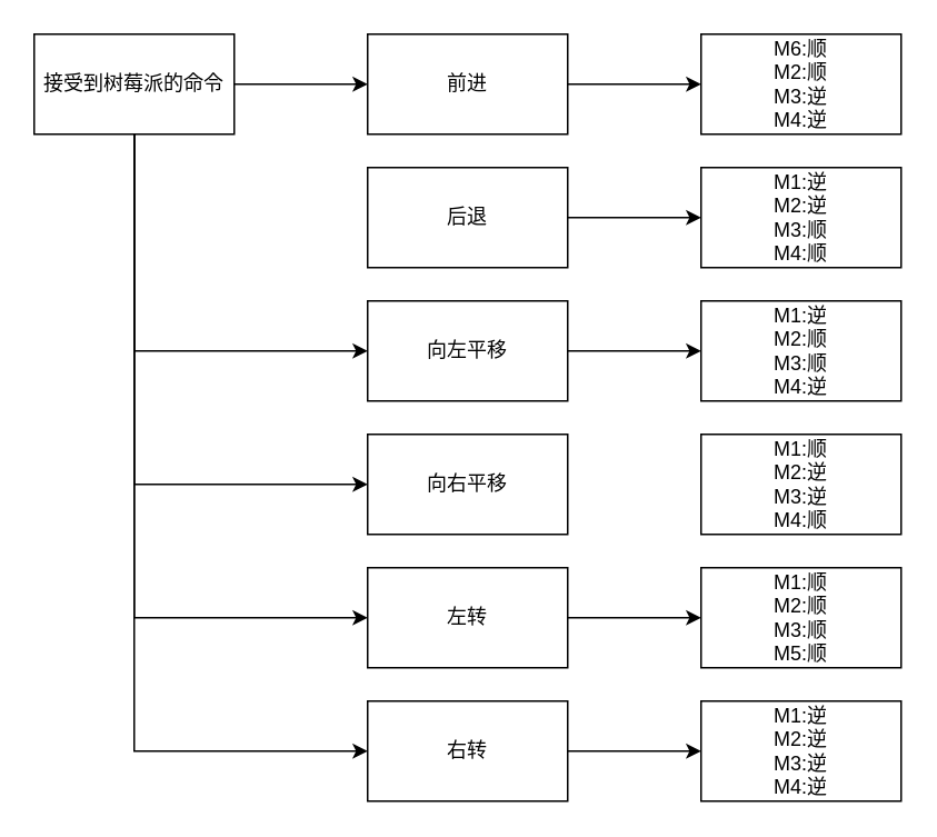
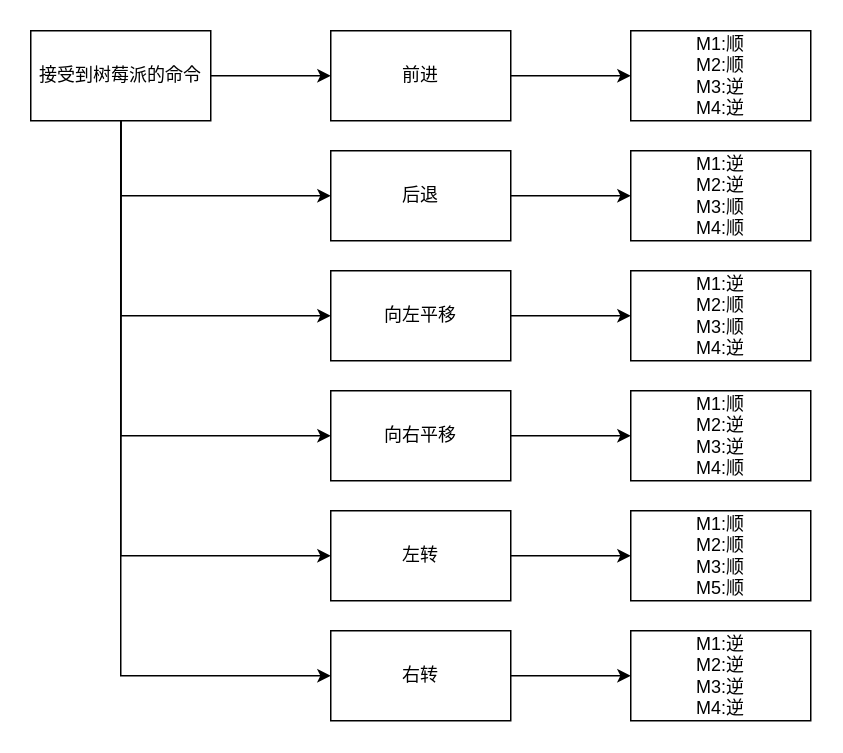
  <mxCell id="0" />
  <mxCell id="1" parent="0" />
  <mxCell id="2" value="" style="rounded=0;whiteSpace=wrap;html=1;" vertex="1" parent="1"><mxGeometry x="420" width="120" height="60" as="geometry" y="20" /></mxCell>
  <mxCell id="3" value="" style="rounded=0;whiteSpace=wrap;html=1;" vertex="1" parent="1"><mxGeometry x="420" y="260" width="120" height="60" as="geometry" /></mxCell>
  <mxCell id="4" value="" style="rounded=0;whiteSpace=wrap;html=1;" vertex="1" parent="1"><mxGeometry x="220" y="420" width="120" height="60" as="geometry" /></mxCell>
  <mxCell id="5" value="" style="rounded=0;whiteSpace=wrap;html=1;" vertex="1" parent="1"><mxGeometry x="220" y="340" width="120" height="60" as="geometry" /></mxCell>
  <mxCell id="6" value="" style="rounded=0;whiteSpace=wrap;html=1;" vertex="1" parent="1"><mxGeometry x="220" y="260" width="120" height="60" as="geometry" /></mxCell>
  <mxCell id="7" value="" style="rounded=0;whiteSpace=wrap;html=1;" vertex="1" parent="1"><mxGeometry x="220" y="180" width="120" height="60" as="geometry" /></mxCell>
  <mxCell id="8" value="" style="rounded=0;whiteSpace=wrap;html=1;" vertex="1" parent="1"><mxGeometry x="220" y="100" width="120" height="60" as="geometry" /></mxCell>
  <mxCell id="9" style="edgeStyle=orthogonalEdgeStyle;rounded=0;orthogonalLoop=1;jettySize=auto;html=1;exitX=1;exitY=0.5;exitDx=0;exitDy=0;entryX=0;entryY=0.5;entryDx=0;entryDy=0;" edge="1" parent="1" source="10" target="11"><mxGeometry relative="1" as="geometry" /></mxCell>
  <mxCell id="10" value="" style="rounded=0;whiteSpace=wrap;html=1;" vertex="1" parent="1"><mxGeometry width="120" height="60" as="geometry" x="20" y="20" /></mxCell>
  <mxCell id="11" value="" style="rounded=0;whiteSpace=wrap;html=1;" vertex="1" parent="1"><mxGeometry x="220" width="120" height="60" as="geometry" y="20" /></mxCell>
+ <mxCell id="12" style="edgeStyle=orthogonalEdgeStyle;rounded=0;orthogonalLoop=1;jettySize=auto;html=1;exitX=0.5;exitY=1;exitDx=0;exitDy=0;entryX=0;entryY=0.5;entryDx=0;entryDy=0;" edge="1" parent="1" source="17" target="21"><mxGeometry relative="1" as="geometry"><mxPoint x="80" y="140" as="targetPoint" /></mxGeometry></mxCell>
  <mxCell id="13" style="edgeStyle=orthogonalEdgeStyle;rounded=0;orthogonalLoop=1;jettySize=auto;html=1;exitX=0.5;exitY=1;exitDx=0;exitDy=0;entryX=0;entryY=0.5;entryDx=0;entryDy=0;" edge="1" parent="1" source="17" target="23"><mxGeometry relative="1" as="geometry" /></mxCell>
  <mxCell id="14" style="edgeStyle=orthogonalEdgeStyle;rounded=0;orthogonalLoop=1;jettySize=auto;html=1;exitX=0.5;exitY=1;exitDx=0;exitDy=0;entryX=0;entryY=0.5;entryDx=0;entryDy=0;" edge="1" parent="1" source="17" target="6"><mxGeometry relative="1" as="geometry" /></mxCell>
  <mxCell id="15" style="edgeStyle=orthogonalEdgeStyle;rounded=0;orthogonalLoop=1;jettySize=auto;html=1;exitX=0.5;exitY=1;exitDx=0;exitDy=0;entryX=0;entryY=0.5;entryDx=0;entryDy=0;" edge="1" parent="1" source="17" target="5"><mxGeometry relative="1" as="geometry" /></mxCell>
  <mxCell id="16" style="edgeStyle=orthogonalEdgeStyle;rounded=0;orthogonalLoop=1;jettySize=auto;html=1;exitX=0.5;exitY=1;exitDx=0;exitDy=0;entryX=0;entryY=0.5;entryDx=0;entryDy=0;" edge="1" parent="1" source="17" target="29"><mxGeometry relative="1" as="geometry" /></mxCell>
  <mxCell id="17" value="接受到树莓派的命令" style="text;html=1;strokeColor=none;fillColor=none;align=center;verticalAlign=middle;whiteSpace=wrap;rounded=0;" vertex="1" parent="1"><mxGeometry width="120" height="60" as="geometry" x="20" y="20" /></mxCell>
  <mxCell id="18" style="edgeStyle=orthogonalEdgeStyle;rounded=0;orthogonalLoop=1;jettySize=auto;html=1;exitX=1;exitY=0.5;exitDx=0;exitDy=0;" edge="1" parent="1" source="19" target="33"><mxGeometry relative="1" as="geometry" /></mxCell>
  <mxCell id="19" value="前进" style="text;html=1;strokeColor=none;fillColor=none;align=center;verticalAlign=middle;whiteSpace=wrap;rounded=0;" vertex="1" parent="1"><mxGeometry x="220" width="120" height="60" as="geometry" y="20" /></mxCell>
  <mxCell id="20" style="edgeStyle=orthogonalEdgeStyle;rounded=0;orthogonalLoop=1;jettySize=auto;html=1;exitX=1;exitY=0.5;exitDx=0;exitDy=0;entryX=0;entryY=0.5;entryDx=0;entryDy=0;" edge="1" parent="1" source="21" target="34"><mxGeometry relative="1" as="geometry" /></mxCell>
  <mxCell id="21" value="后退" style="text;html=1;strokeColor=none;fillColor=none;align=center;verticalAlign=middle;whiteSpace=wrap;rounded=0;" vertex="1" parent="1"><mxGeometry x="220" y="100" width="120" height="60" as="geometry" /></mxCell>
  <mxCell id="22" style="edgeStyle=orthogonalEdgeStyle;rounded=0;orthogonalLoop=1;jettySize=auto;html=1;exitX=1;exitY=0.5;exitDx=0;exitDy=0;entryX=0;entryY=0.5;entryDx=0;entryDy=0;" edge="1" parent="1" source="23" target="30"><mxGeometry relative="1" as="geometry" /></mxCell>
  <mxCell id="23" value="向左平移" style="text;html=1;strokeColor=none;fillColor=none;align=center;verticalAlign=middle;whiteSpace=wrap;rounded=0;" vertex="1" parent="1"><mxGeometry x="220" y="180" width="120" height="60" as="geometry" /></mxCell>
+ <mxCell id="24" style="edgeStyle=orthogonalEdgeStyle;rounded=0;orthogonalLoop=1;jettySize=auto;html=1;exitX=1;exitY=0.5;exitDx=0;exitDy=0;entryX=0;entryY=0.5;entryDx=0;entryDy=0;" edge="1" parent="1" source="25" target="32"><mxGeometry relative="1" as="geometry" /></mxCell>
  <mxCell id="25" value="向右平移" style="text;html=1;strokeColor=none;fillColor=none;align=center;verticalAlign=middle;whiteSpace=wrap;rounded=0;" vertex="1" parent="1"><mxGeometry x="220" y="260" width="120" height="60" as="geometry" /></mxCell>
  <mxCell id="26" style="edgeStyle=orthogonalEdgeStyle;rounded=0;orthogonalLoop=1;jettySize=auto;html=1;exitX=1;exitY=0.5;exitDx=0;exitDy=0;entryX=0;entryY=0.5;entryDx=0;entryDy=0;" edge="1" parent="1" source="27" target="36"><mxGeometry relative="1" as="geometry" /></mxCell>
  <mxCell id="27" value="左转" style="text;html=1;strokeColor=none;fillColor=none;align=center;verticalAlign=middle;whiteSpace=wrap;rounded=0;" vertex="1" parent="1"><mxGeometry x="220" y="340" width="120" height="60" as="geometry" /></mxCell>
  <mxCell id="28" style="edgeStyle=orthogonalEdgeStyle;rounded=0;orthogonalLoop=1;jettySize=auto;html=1;exitX=1;exitY=0.5;exitDx=0;exitDy=0;entryX=0;entryY=0.5;entryDx=0;entryDy=0;" edge="1" parent="1" source="29" target="39"><mxGeometry relative="1" as="geometry" /></mxCell>
  <mxCell id="29" value="右转" style="text;html=1;strokeColor=none;fillColor=none;align=center;verticalAlign=middle;whiteSpace=wrap;rounded=0;" vertex="1" parent="1"><mxGeometry x="220" y="420" width="120" height="60" as="geometry" /></mxCell>
  <mxCell id="30" value="" style="rounded=0;whiteSpace=wrap;html=1;" vertex="1" parent="1"><mxGeometry x="420" y="180" width="120" height="60" as="geometry" /></mxCell>
  <mxCell id="31" value="M1:逆&lt;br&gt;M2:顺&lt;br&gt;M3:顺&lt;br&gt;M4:逆" style="text;html=1;strokeColor=none;fillColor=none;align=center;verticalAlign=middle;whiteSpace=wrap;rounded=0;" vertex="1" parent="1"><mxGeometry x="420" y="180" width="120" height="60" as="geometry" /></mxCell>
  <mxCell id="32" value="M1:顺&lt;br&gt;M2:逆&lt;br&gt;M3:逆&lt;br&gt;M4:顺" style="text;html=1;strokeColor=none;fillColor=none;align=center;verticalAlign=middle;whiteSpace=wrap;rounded=0;" vertex="1" parent="1"><mxGeometry x="420" y="260" width="120" height="60" as="geometry" /></mxCell>
- <mxCell id="33" value="M6:顺&lt;br&gt;M2:顺&lt;br&gt;M3:逆&lt;br&gt;M4:逆" style="text;html=1;strokeColor=none;fillColor=none;align=center;verticalAlign=middle;whiteSpace=wrap;rounded=0;" vertex="1" parent="1"><mxGeometry x="420" width="120" height="60" as="geometry" y="20" /></mxCell>
+ <mxCell id="33" value="M1:顺&lt;br&gt;M2:顺&lt;br&gt;M3:逆&lt;br&gt;M4:逆" style="text;html=1;strokeColor=none;fillColor=none;align=center;verticalAlign=middle;whiteSpace=wrap;rounded=0;" vertex="1" parent="1"><mxGeometry x="420" width="120" height="60" as="geometry" y="20" /></mxCell>
  <mxCell id="34" value="" style="rounded=0;whiteSpace=wrap;html=1;" vertex="1" parent="1"><mxGeometry x="420" y="100" width="120" height="60" as="geometry" /></mxCell>
  <mxCell id="35" value="M1:逆&lt;br&gt;M2:逆&lt;br&gt;M3:顺&lt;br&gt;M4:顺" style="text;html=1;strokeColor=none;fillColor=none;align=center;verticalAlign=middle;whiteSpace=wrap;rounded=0;" vertex="1" parent="1"><mxGeometry x="420" y="100" width="120" height="60" as="geometry" /></mxCell>
  <mxCell id="36" value="" style="rounded=0;whiteSpace=wrap;html=1;" vertex="1" parent="1"><mxGeometry x="420" y="340" width="120" height="60" as="geometry" /></mxCell>
  <mxCell id="37" value="M1:顺&lt;br&gt;M2:顺&lt;br&gt;M3:顺&lt;br&gt;M5:顺" style="text;html=1;strokeColor=none;fillColor=none;align=center;verticalAlign=middle;whiteSpace=wrap;rounded=0;" vertex="1" parent="1"><mxGeometry x="420" y="340" width="120" height="60" as="geometry" /></mxCell>
  <mxCell id="38" value="" style="rounded=0;whiteSpace=wrap;html=1;" vertex="1" parent="1"><mxGeometry x="420" y="420" width="120" height="60" as="geometry" /></mxCell>
  <mxCell id="39" value="M1:逆&lt;br&gt;M2:逆&lt;br&gt;M3:逆&lt;br&gt;M4:逆" style="text;html=1;strokeColor=none;fillColor=none;align=center;verticalAlign=middle;whiteSpace=wrap;rounded=0;" vertex="1" parent="1"><mxGeometry x="420" y="420" width="120" height="60" as="geometry" /></mxCell>
